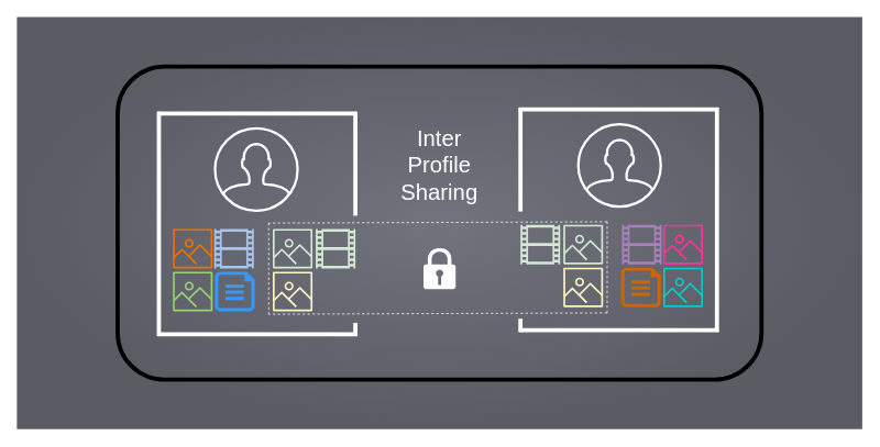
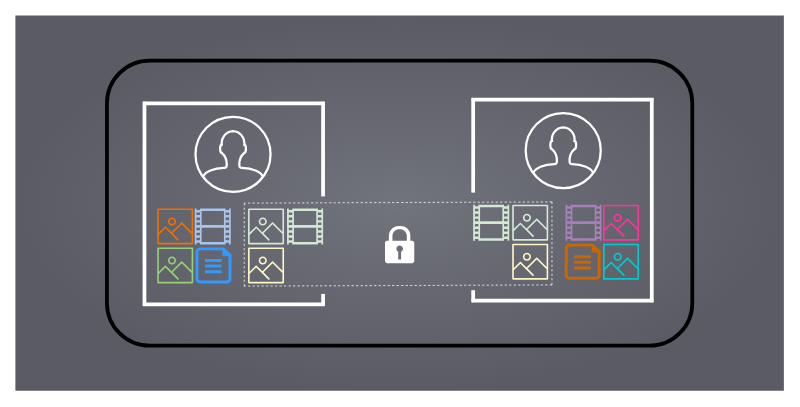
  <mxCell id="0" />
  <mxCell id="1" parent="0" />
  <mxCell id="2" value="" style="rounded=0;whiteSpace=wrap;html=1;strokeColor=none;fillColor=#71737D;gradientColor=#5A5B63;gradientDirection=radial;" vertex="1" parent="1"><mxGeometry width="1024" height="500" as="geometry" x="20" y="20" /></mxCell>
  <mxCell id="3" value="" style="rounded=1;whiteSpace=wrap;html=1;fillColor=none;strokeWidth=5;" vertex="1" parent="1"><mxGeometry x="142" y="80" width="780" height="380" as="geometry" /></mxCell>
- <mxCell id="4" value="Inter&lt;div&gt;Profile&lt;/div&gt;&lt;div&gt;Sharing&lt;/div&gt;" style="text;html=1;align=center;verticalAlign=middle;whiteSpace=wrap;rounded=0;fontColor=#FFFFFF;fontSize=27;" vertex="1" parent="1"><mxGeometry x="462" y="155" width="140" height="90" as="geometry" /></mxCell>
  <mxCell id="5" value="" style="html=1;verticalLabelPosition=bottom;align=center;labelBackgroundColor=#ffffff;verticalAlign=top;strokeWidth=3;strokeColor=#FFFFFF;shadow=0;dashed=0;shape=mxgraph.ios7.icons.user;fillColor=none;perimeterSpacing=1;container=0;" vertex="1" parent="1"><mxGeometry x="700" y="150" width="100" height="100" as="geometry" /></mxCell>
  <mxCell id="6" value="" style="sketch=0;outlineConnect=0;fontColor=#232F3E;gradientColor=none;fillColor=#FF3399;strokeColor=none;dashed=0;verticalLabelPosition=bottom;verticalAlign=top;align=center;html=1;fontSize=12;fontStyle=0;aspect=fixed;pointerEvents=1;shape=mxgraph.aws4.container_registry_image;container=0;" vertex="1" parent="1"><mxGeometry x="803" y="272" width="48" height="48" as="geometry" /></mxCell>
  <mxCell id="7" value="" style="sketch=0;outlineConnect=0;fontColor=#232F3E;gradientColor=none;fillColor=#00CCCC;strokeColor=none;dashed=0;verticalLabelPosition=bottom;verticalAlign=top;align=center;html=1;fontSize=12;fontStyle=0;aspect=fixed;pointerEvents=1;shape=mxgraph.aws4.container_registry_image;container=0;" vertex="1" parent="1"><mxGeometry x="803" y="324" width="48" height="48" as="geometry" /></mxCell>
  <mxCell id="8" value="" style="sketch=0;pointerEvents=1;shadow=0;dashed=0;html=1;strokeColor=none;labelPosition=center;verticalLabelPosition=bottom;verticalAlign=top;align=center;fillColor=#A680B8;shape=mxgraph.mscae.general.video;container=0;" vertex="1" parent="1"><mxGeometry x="753" y="272" width="48" height="48" as="geometry" /></mxCell>
  <mxCell id="9" value="" style="verticalLabelPosition=bottom;html=1;verticalAlign=top;align=center;strokeColor=none;fillColor=#CC6600;shape=mxgraph.azure.cloud_services_configuration_file;pointerEvents=1;container=0;" vertex="1" parent="1"><mxGeometry x="752" y="324" width="48" height="48" as="geometry" /></mxCell>
  <mxCell id="10" value="" style="sketch=0;outlineConnect=0;fontColor=#232F3E;gradientColor=none;fillColor=#D5E8D4;strokeColor=none;dashed=0;verticalLabelPosition=bottom;verticalAlign=top;align=center;html=1;fontSize=12;fontStyle=0;aspect=fixed;pointerEvents=1;shape=mxgraph.aws4.container_registry_image;container=0;" vertex="1" parent="1"><mxGeometry x="682" y="272" width="48" height="48" as="geometry" /></mxCell>
  <mxCell id="11" value="" style="sketch=0;outlineConnect=0;fontColor=#232F3E;gradientColor=none;fillColor=#FFF4C3;strokeColor=none;dashed=0;verticalLabelPosition=bottom;verticalAlign=top;align=center;html=1;fontSize=12;fontStyle=0;aspect=fixed;pointerEvents=1;shape=mxgraph.aws4.container_registry_image;container=0;" vertex="1" parent="1"><mxGeometry x="682" y="324" width="48" height="48" as="geometry" /></mxCell>
  <mxCell id="12" value="" style="sketch=0;pointerEvents=1;shadow=0;dashed=0;html=1;strokeColor=none;labelPosition=center;verticalLabelPosition=bottom;verticalAlign=top;align=center;fillColor=#D5E8D4;shape=mxgraph.mscae.general.video;container=0;" vertex="1" parent="1"><mxGeometry x="630" y="272" width="48" height="48" as="geometry" /></mxCell>
  <mxCell id="13" value="" style="endArrow=none;html=1;rounded=0;strokeWidth=5;strokeColor=#FFFFFF;" edge="1" parent="1"><mxGeometry width="50" height="50" relative="1" as="geometry"><mxPoint x="870" y="132" as="sourcePoint" /><mxPoint x="628" y="132" as="targetPoint" /></mxGeometry></mxCell>
  <mxCell id="14" value="" style="endArrow=none;html=1;rounded=0;strokeWidth=5;strokeColor=#FFFFFF;" edge="1" parent="1"><mxGeometry width="50" height="50" relative="1" as="geometry"><mxPoint x="870" y="400" as="sourcePoint" /><mxPoint x="628" y="400" as="targetPoint" /></mxGeometry></mxCell>
  <mxCell id="15" value="" style="endArrow=none;html=1;rounded=0;strokeWidth=5;strokeColor=#FFFFFF;" edge="1" parent="1"><mxGeometry width="50" height="50" relative="1" as="geometry"><mxPoint x="868" y="402" as="sourcePoint" /><mxPoint x="868" y="130" as="targetPoint" /></mxGeometry></mxCell>
  <mxCell id="16" value="" style="endArrow=none;dashed=1;html=1;rounded=0;strokeColor=#FFFFFF;" edge="1" parent="1"><mxGeometry width="50" height="50" relative="1" as="geometry"><mxPoint x="735" y="268.43" as="sourcePoint" /><mxPoint x="325" y="270" as="targetPoint" /></mxGeometry></mxCell>
  <mxCell id="17" value="" style="endArrow=none;dashed=1;html=1;rounded=0;strokeColor=#FFFFFF;" edge="1" parent="1"><mxGeometry width="50" height="50" relative="1" as="geometry"><mxPoint x="735" y="268" as="sourcePoint" /><mxPoint x="735" y="379.57" as="targetPoint" /></mxGeometry></mxCell>
  <mxCell id="18" value="" style="html=1;verticalLabelPosition=bottom;align=center;labelBackgroundColor=#ffffff;verticalAlign=top;strokeWidth=3;strokeColor=#FFFFFF;shadow=0;dashed=0;shape=mxgraph.ios7.icons.user;fillColor=none;perimeterSpacing=1;container=0;" vertex="1" parent="1"><mxGeometry x="260" y="155" width="100" height="100" as="geometry" /></mxCell>
  <mxCell id="19" value="" style="sketch=0;outlineConnect=0;fontColor=#232F3E;gradientColor=none;fillColor=#ED7100;strokeColor=none;dashed=0;verticalLabelPosition=bottom;verticalAlign=top;align=center;html=1;fontSize=12;fontStyle=0;aspect=fixed;pointerEvents=1;shape=mxgraph.aws4.container_registry_image;container=0;" vertex="1" parent="1"><mxGeometry x="209" y="277" width="48" height="48" as="geometry" /></mxCell>
  <mxCell id="20" value="" style="sketch=0;outlineConnect=0;fontColor=#232F3E;gradientColor=none;fillColor=#97D077;strokeColor=none;dashed=0;verticalLabelPosition=bottom;verticalAlign=top;align=center;html=1;fontSize=12;fontStyle=0;aspect=fixed;pointerEvents=1;shape=mxgraph.aws4.container_registry_image;container=0;" vertex="1" parent="1"><mxGeometry x="209" y="329" width="48" height="48" as="geometry" /></mxCell>
  <mxCell id="21" value="" style="sketch=0;pointerEvents=1;shadow=0;dashed=0;html=1;strokeColor=none;labelPosition=center;verticalLabelPosition=bottom;verticalAlign=top;align=center;fillColor=#A9C4EB;shape=mxgraph.mscae.general.video;container=0;" vertex="1" parent="1"><mxGeometry x="259" y="277" width="48" height="48" as="geometry" /></mxCell>
  <mxCell id="22" value="" style="verticalLabelPosition=bottom;html=1;verticalAlign=top;align=center;strokeColor=none;fillColor=#3399FF;shape=mxgraph.azure.cloud_services_configuration_file;pointerEvents=1;container=0;" vertex="1" parent="1"><mxGeometry x="260" y="329" width="48" height="48" as="geometry" /></mxCell>
  <mxCell id="23" value="" style="sketch=0;outlineConnect=0;fontColor=#232F3E;gradientColor=none;fillColor=#D5E8D4;strokeColor=none;dashed=0;verticalLabelPosition=bottom;verticalAlign=top;align=center;html=1;fontSize=12;fontStyle=0;aspect=fixed;pointerEvents=1;shape=mxgraph.aws4.container_registry_image;container=0;" vertex="1" parent="1"><mxGeometry x="330" y="277" width="48" height="48" as="geometry" /></mxCell>
  <mxCell id="24" value="" style="sketch=0;outlineConnect=0;fontColor=#232F3E;gradientColor=none;fillColor=#FFF4C3;strokeColor=none;dashed=0;verticalLabelPosition=bottom;verticalAlign=top;align=center;html=1;fontSize=12;fontStyle=0;aspect=fixed;pointerEvents=1;shape=mxgraph.aws4.container_registry_image;container=0;" vertex="1" parent="1"><mxGeometry x="330" y="329" width="48" height="48" as="geometry" /></mxCell>
  <mxCell id="25" value="" style="sketch=0;pointerEvents=1;shadow=0;dashed=0;html=1;strokeColor=none;labelPosition=center;verticalLabelPosition=bottom;verticalAlign=top;align=center;fillColor=#D5E8D4;shape=mxgraph.mscae.general.video;container=0;" vertex="1" parent="1"><mxGeometry x="382" y="277" width="48" height="48" as="geometry" /></mxCell>
  <mxCell id="26" value="" style="endArrow=none;html=1;rounded=0;strokeWidth=5;strokeColor=#FFFFFF;" edge="1" parent="1"><mxGeometry width="50" height="50" relative="1" as="geometry"><mxPoint x="190" y="137" as="sourcePoint" /><mxPoint x="432" y="137" as="targetPoint" /></mxGeometry></mxCell>
  <mxCell id="27" value="" style="endArrow=none;html=1;rounded=0;strokeWidth=5;strokeColor=#FFFFFF;" edge="1" parent="1"><mxGeometry width="50" height="50" relative="1" as="geometry"><mxPoint x="430" y="261" as="sourcePoint" /><mxPoint x="430" y="135" as="targetPoint" /></mxGeometry></mxCell>
  <mxCell id="28" value="" style="endArrow=none;html=1;rounded=0;strokeWidth=5;strokeColor=#FFFFFF;" edge="1" parent="1"><mxGeometry width="50" height="50" relative="1" as="geometry"><mxPoint x="190" y="405" as="sourcePoint" /><mxPoint x="432" y="405" as="targetPoint" /></mxGeometry></mxCell>
  <mxCell id="29" value="" style="endArrow=none;html=1;rounded=0;strokeWidth=5;strokeColor=#FFFFFF;" edge="1" parent="1"><mxGeometry width="50" height="50" relative="1" as="geometry"><mxPoint x="192" y="407" as="sourcePoint" /><mxPoint x="192" y="135" as="targetPoint" /></mxGeometry></mxCell>
  <mxCell id="30" value="" style="endArrow=none;dashed=1;html=1;rounded=0;strokeColor=#FFFFFF;" edge="1" parent="1"><mxGeometry width="50" height="50" relative="1" as="geometry"><mxPoint x="325" y="270" as="sourcePoint" /><mxPoint x="325" y="381.57" as="targetPoint" /></mxGeometry></mxCell>
  <mxCell id="31" value="" style="endArrow=none;dashed=1;html=1;rounded=0;strokeColor=#FFFFFF;" edge="1" parent="1"><mxGeometry width="50" height="50" relative="1" as="geometry"><mxPoint x="735" y="379" as="sourcePoint" /><mxPoint x="325" y="380.57" as="targetPoint" /></mxGeometry></mxCell>
  <mxCell id="32" value="" style="endArrow=none;html=1;rounded=0;strokeWidth=5;strokeColor=#FFFFFF;" edge="1" parent="1"><mxGeometry width="50" height="50" relative="1" as="geometry"><mxPoint x="630" y="256" as="sourcePoint" /><mxPoint x="630" y="130" as="targetPoint" /></mxGeometry></mxCell>
  <mxCell id="33" value="" style="endArrow=none;html=1;rounded=0;strokeWidth=5;strokeColor=#FFFFFF;" edge="1" parent="1"><mxGeometry width="50" height="50" relative="1" as="geometry"><mxPoint x="630" y="402" as="sourcePoint" /><mxPoint x="630" y="386" as="targetPoint" /></mxGeometry></mxCell>
  <mxCell id="34" value="" style="endArrow=none;html=1;rounded=0;strokeWidth=5;strokeColor=#FFFFFF;" edge="1" parent="1"><mxGeometry width="50" height="50" relative="1" as="geometry"><mxPoint x="430" y="407" as="sourcePoint" /><mxPoint x="430" y="391" as="targetPoint" /></mxGeometry></mxCell>
  <mxCell id="35" value="" style="sketch=0;aspect=fixed;pointerEvents=1;shadow=0;dashed=0;html=1;strokeColor=none;labelPosition=center;verticalLabelPosition=bottom;verticalAlign=top;align=center;fillColor=#FFFFFF;shape=mxgraph.mscae.enterprise.lock" vertex="1" parent="1"><mxGeometry x="512.5" y="300" width="39" height="50" as="geometry" /></mxCell>
